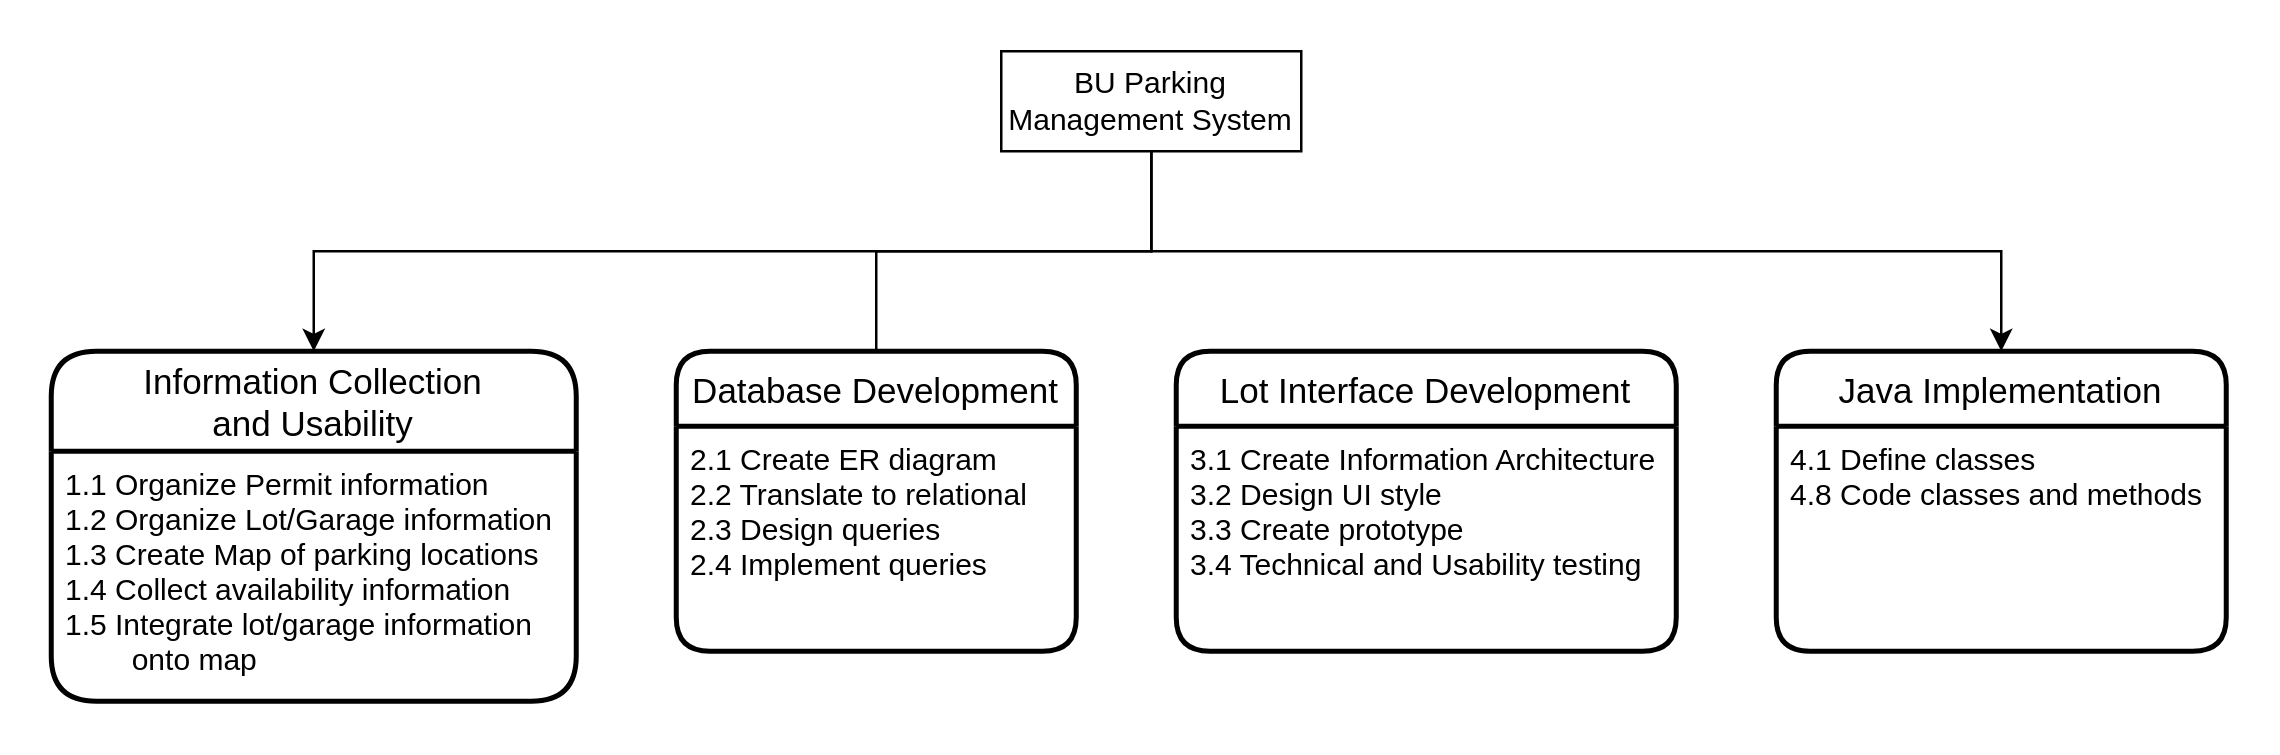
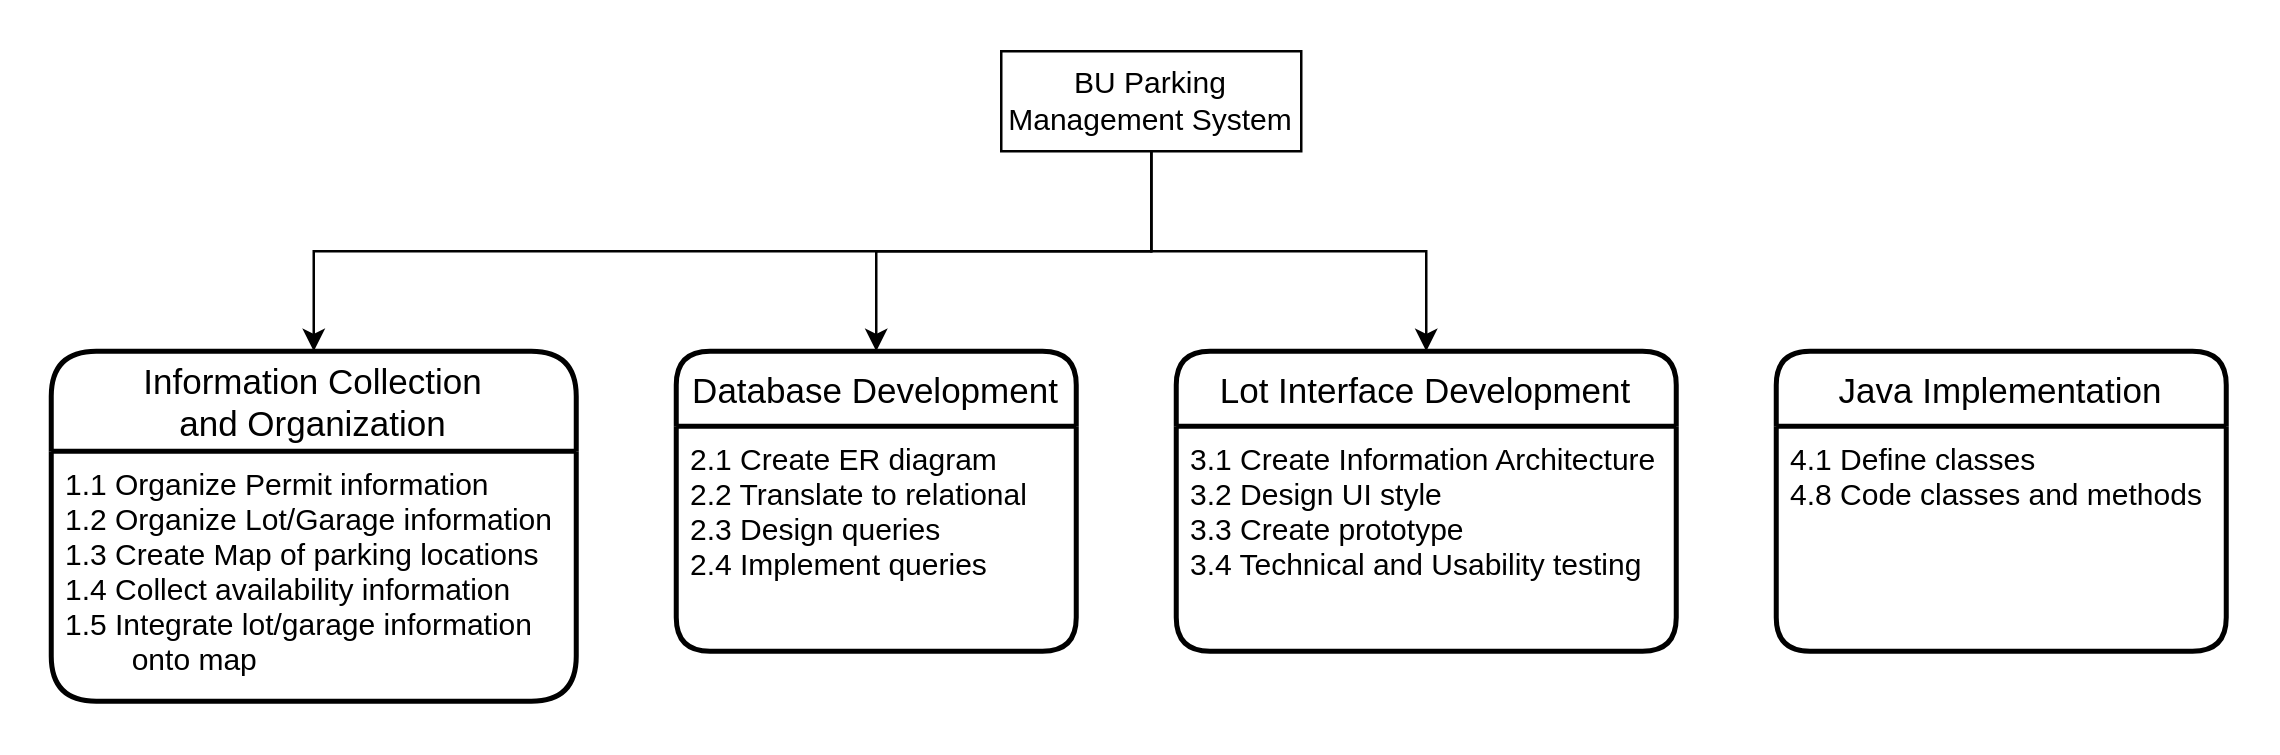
  <mxCell id="0" />
  <mxCell id="1" parent="0" />
  <mxCell id="2" style="edgeStyle=orthogonalEdgeStyle;rounded=0;orthogonalLoop=1;jettySize=auto;html=1;exitX=0.5;exitY=1;exitDx=0;exitDy=0;" edge="1" parent="1" source="6" target="11"><mxGeometry relative="1" as="geometry" /></mxCell>
- <mxCell id="3" style="edgeStyle=orthogonalEdgeStyle;rounded=0;orthogonalLoop=1;jettySize=auto;html=1;exitX=0.5;exitY=1;exitDx=0;exitDy=0;endArrow=none;" edge="1" parent="1" source="6" target="7"><mxGeometry relative="1" as="geometry" /></mxCell>
- <mxCell id="5" style="edgeStyle=orthogonalEdgeStyle;rounded=0;orthogonalLoop=1;jettySize=auto;html=1;exitX=0.5;exitY=1;exitDx=0;exitDy=0;" edge="1" parent="1" source="6" target="13"><mxGeometry relative="1" as="geometry" /></mxCell>
+ <mxCell id="3" style="edgeStyle=orthogonalEdgeStyle;rounded=0;orthogonalLoop=1;jettySize=auto;html=1;exitX=0.5;exitY=1;exitDx=0;exitDy=0;" edge="1" parent="1" source="6" target="7"><mxGeometry relative="1" as="geometry" /></mxCell>
+ <mxCell id="4" style="edgeStyle=orthogonalEdgeStyle;rounded=0;orthogonalLoop=1;jettySize=auto;html=1;exitX=0.5;exitY=1;exitDx=0;exitDy=0;" edge="1" parent="1" source="6" target="9"><mxGeometry relative="1" as="geometry" /></mxCell>
  <mxCell id="6" value="BU Parking Management System" style="whiteSpace=wrap;html=1;align=center;" vertex="1" parent="1"><mxGeometry x="400" y="20" width="120" height="40" as="geometry" /></mxCell>
  <mxCell id="7" value="Database Development" style="swimlane;childLayout=stackLayout;horizontal=1;startSize=30;horizontalStack=0;rounded=1;fontSize=14;fontStyle=0;strokeWidth=2;resizeParent=0;resizeLast=1;shadow=0;dashed=0;align=center;" vertex="1" parent="1"><mxGeometry x="270" y="140" width="160" height="120" as="geometry" /></mxCell>
  <mxCell id="8" value="2.1 Create ER diagram&#10;2.2 Translate to relational&#10;2.3 Design queries&#10;2.4 Implement queries" style="align=left;strokeColor=none;fillColor=none;spacingLeft=4;fontSize=12;verticalAlign=top;resizable=0;rotatable=0;part=1;" vertex="1" parent="7"><mxGeometry y="30" width="160" height="90" as="geometry" /></mxCell>
  <mxCell id="9" value="Lot Interface Development" style="swimlane;childLayout=stackLayout;horizontal=1;startSize=30;horizontalStack=0;rounded=1;fontSize=14;fontStyle=0;strokeWidth=2;resizeParent=0;resizeLast=1;shadow=0;dashed=0;align=center;" vertex="1" parent="1"><mxGeometry x="470" y="140" width="200" height="120" as="geometry" /></mxCell>
  <mxCell id="10" value="3.1 Create Information Architecture&#10;3.2 Design UI style&#10;3.3 Create prototype&#10;3.4 Technical and Usability testing&#10;" style="align=left;strokeColor=none;fillColor=none;spacingLeft=4;fontSize=12;verticalAlign=top;resizable=0;rotatable=0;part=1;" vertex="1" parent="9"><mxGeometry y="30" width="200" height="90" as="geometry" /></mxCell>
- <mxCell id="11" value="Information Collection &#10;and Usability" style="swimlane;childLayout=stackLayout;horizontal=1;startSize=40;horizontalStack=0;rounded=1;fontSize=14;fontStyle=0;strokeWidth=2;resizeParent=0;resizeLast=1;shadow=0;dashed=0;align=center;" vertex="1" parent="1"><mxGeometry x="20" y="140" width="210" height="140" as="geometry" /></mxCell>
+ <mxCell id="11" value="Information Collection &#10;and Organization" style="swimlane;childLayout=stackLayout;horizontal=1;startSize=40;horizontalStack=0;rounded=1;fontSize=14;fontStyle=0;strokeWidth=2;resizeParent=0;resizeLast=1;shadow=0;dashed=0;align=center;" vertex="1" parent="1"><mxGeometry x="20" y="140" width="210" height="140" as="geometry" /></mxCell>
  <mxCell id="12" value="1.1 Organize Permit information&#10;1.2 Organize Lot/Garage information&#10;1.3 Create Map of parking locations&#10;1.4 Collect availability information&#10;1.5 Integrate lot/garage information&#10;        onto map" style="align=left;strokeColor=none;fillColor=none;spacingLeft=4;fontSize=12;verticalAlign=top;resizable=0;rotatable=0;part=1;" vertex="1" parent="11"><mxGeometry y="40" width="210" height="100" as="geometry" /></mxCell>
  <mxCell id="13" value="Java Implementation" style="swimlane;childLayout=stackLayout;horizontal=1;startSize=30;horizontalStack=0;rounded=1;fontSize=14;fontStyle=0;strokeWidth=2;resizeParent=0;resizeLast=1;shadow=0;dashed=0;align=center;" vertex="1" parent="1"><mxGeometry x="710" y="140" width="180" height="120" as="geometry" /></mxCell>
  <mxCell id="14" value="4.1 Define classes&#10;4.8 Code classes and methods" style="align=left;strokeColor=none;fillColor=none;spacingLeft=4;fontSize=12;verticalAlign=top;resizable=0;rotatable=0;part=1;" vertex="1" parent="13"><mxGeometry y="30" width="180" height="90" as="geometry" /></mxCell>
